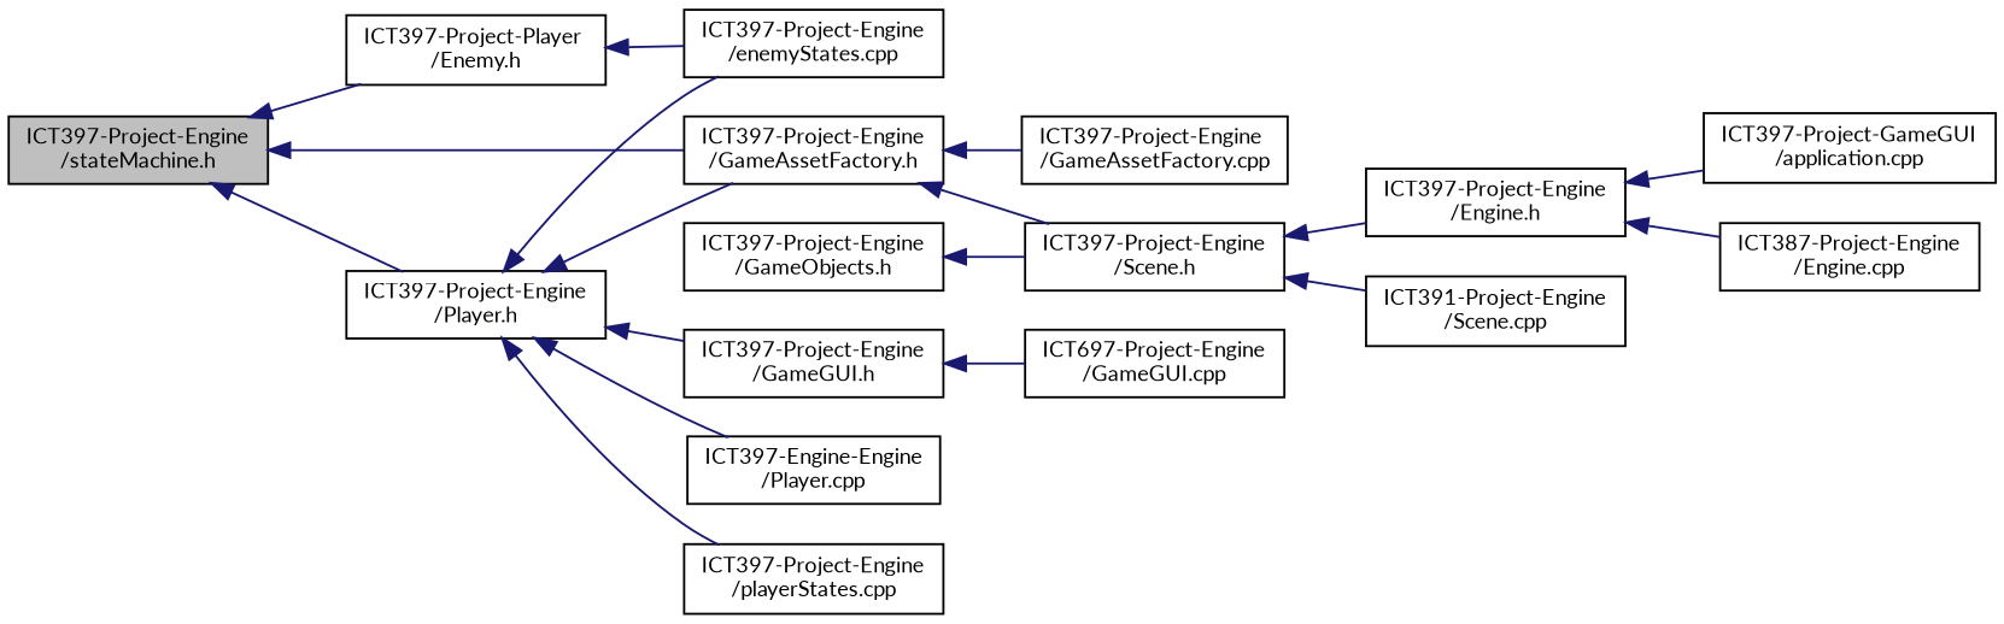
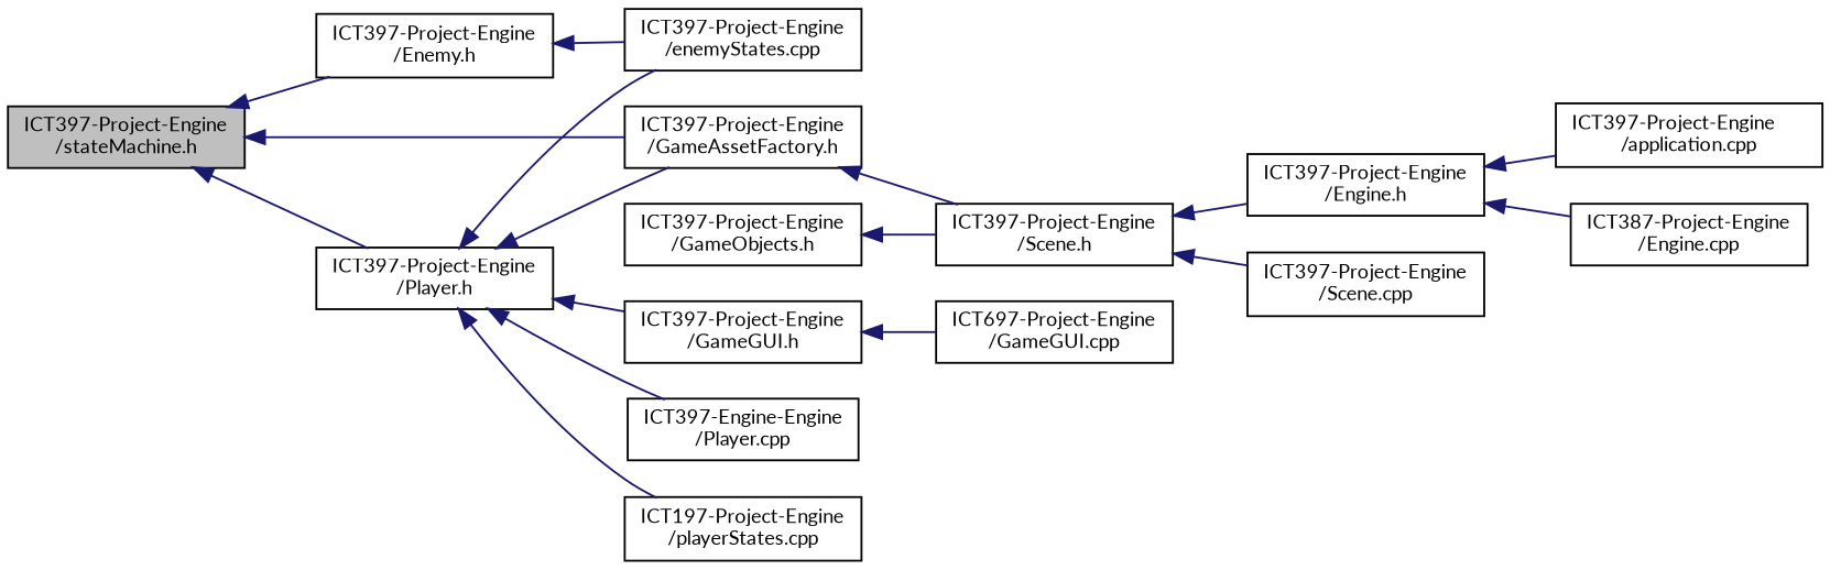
  digraph {
    fontname=Lato
    rankdir=LR
    node [color=black fillcolor=white fontname=Lato fontsize=10 shape=record style=filled]
    edge [color=midnightblue dir=back fontname=Lato fontsize=10 labelfontname=Helvetica labelfontsize=10 style=solid]
    n1 [fillcolor=grey75 fontcolor=black height=0.2 label="ICT397-Project-Engine\l/stateMachine.h" width=0.4]
-   n2 [height=0.2 label="ICT397-Project-Player\l/Enemy.h" width=0.4]
+   n2 [height=0.2 label="ICT397-Project-Engine\l/Enemy.h" width=0.4]
    n3 [height=0.2 label="ICT397-Project-Engine\l/Player.h" width=0.4]
    n4 [height=0.2 label="ICT397-Project-Engine\l/GameAssetFactory.h" width=0.4]
    n5 [height=0.2 label="ICT397-Project-Engine\l/enemyStates.cpp" width=0.4]
    n6 [height=0.2 label="ICT397-Project-Engine\l/GameGUI.h" width=0.4]
    n7 [height=0.2 label="ICT397-Engine-Engine\l/Player.cpp" width=0.4]
-   n8 [height=0.2 label="ICT397-Project-Engine\l/playerStates.cpp" width=0.4]
-   n9 [height=0.2 label="ICT397-Project-Engine\l/GameAssetFactory.cpp" width=0.4]
+   n8 [height=0.2 label="ICT197-Project-Engine\l/playerStates.cpp" width=0.4]
    n10 [height=0.2 label="ICT397-Project-Engine\l/Scene.h" width=0.4]
    n11 [height=0.2 label="ICT397-Project-Engine\l/GameObjects.h" width=0.4]
    n12 [height=0.2 label="ICT397-Project-Engine\l/Engine.h" width=0.4]
-   n13 [height=0.2 label="ICT391-Project-Engine\l/Scene.cpp" width=0.4]
-   n14 [height=0.2 label="ICT397-Project-GameGUI\l/application.cpp" width=0.4]
+   n13 [height=0.2 label="ICT397-Project-Engine\l/Scene.cpp" width=0.4]
+   n14 [height=0.2 label="ICT397-Project-Engine\l/application.cpp" width=0.4]
    n15 [height=0.2 label="ICT387-Project-Engine\l/Engine.cpp" width=0.4]
    n16 [height=0.2 label="ICT697-Project-Engine\l/GameGUI.cpp" width=0.4]
    n1 -> n2
    n1 -> n3
    n1 -> n4
    n2 -> n5
    n3 -> n4
    n3 -> n5
    n3 -> n6
    n3 -> n7
    n3 -> n8
-   n4 -> n9
    n4 -> n10
    n6 -> n16
    n10 -> n12
    n10 -> n13
    n11 -> n10
    n12 -> n14
    n12 -> n15
  }
